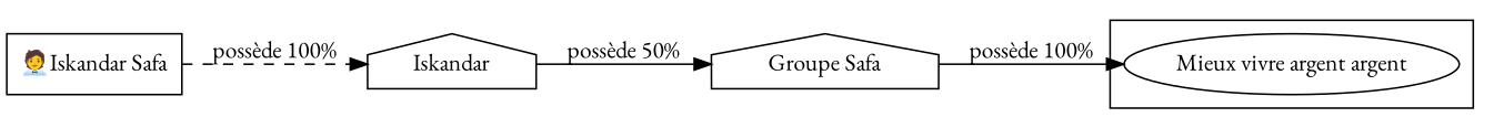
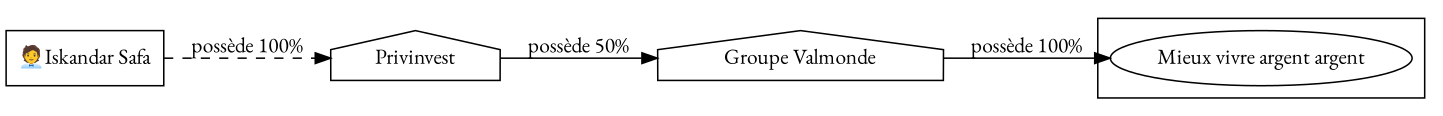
  digraph {
    fontname="EB Garamond"
    rankdir=LR
    node [fontname="EB Garamond" shape=house]
    edge [fontname="EB Garamond" style=solid]
    n1 [label="Mieux vivre argent argent" shape=""]
    n2 [label="🧑‍💼Iskandar Safa" shape=box]
-   n3 [label=Iskandar]
-   n4 [label="Groupe Safa"]
+   n3 [label=Privinvest]
+   n4 [label="Groupe Valmonde"]
    subgraph cluster_1 {
      n1
    }
    subgraph sub_2 {
      n2
    }
    n2 -> n3 [label="possède 100%" style=dashed]
    n3 -> n4 [label="possède 50%"]
    n4 -> n1 [label="possède 100%"]
  }
